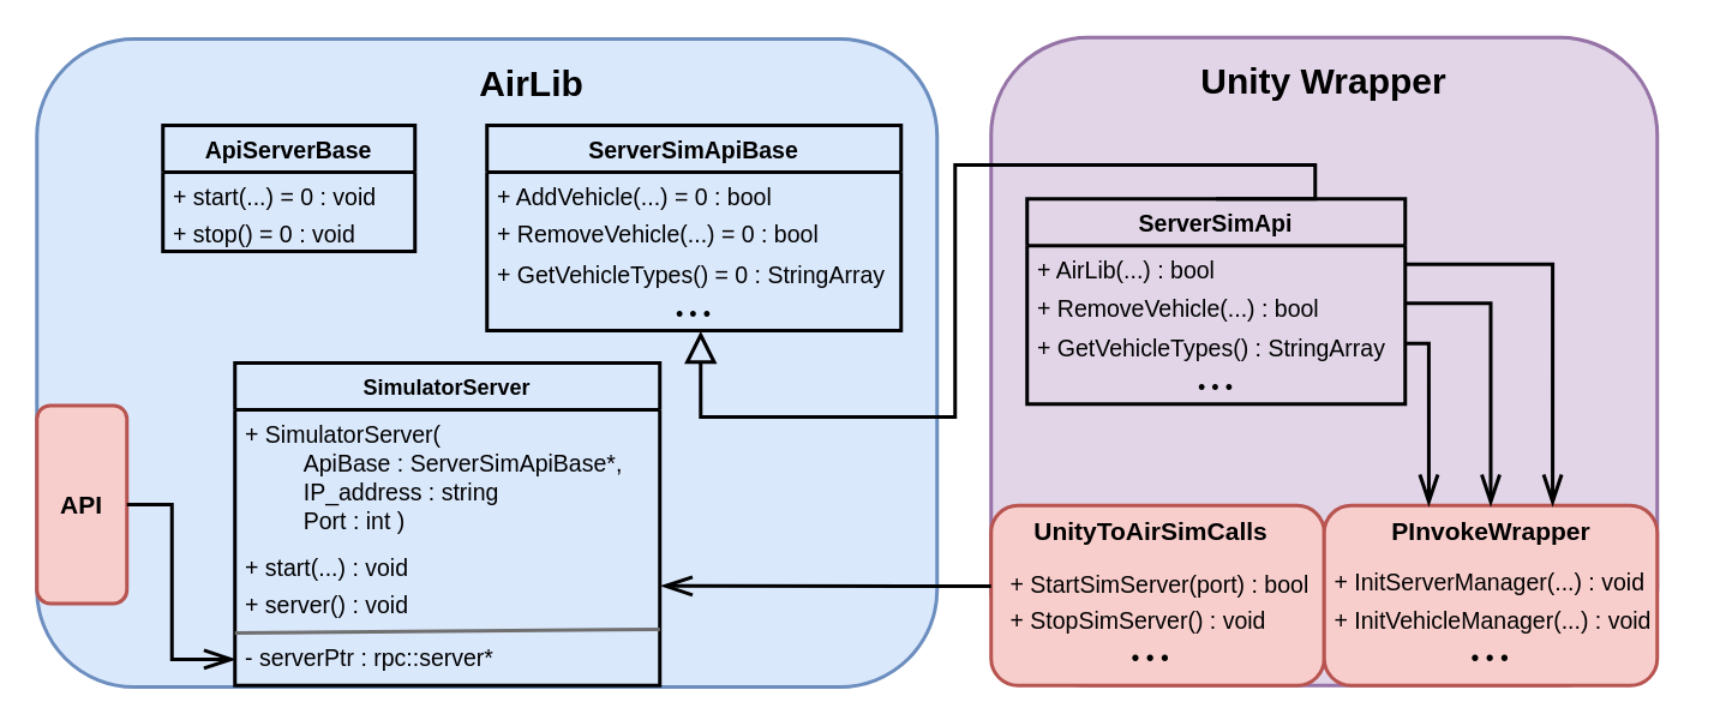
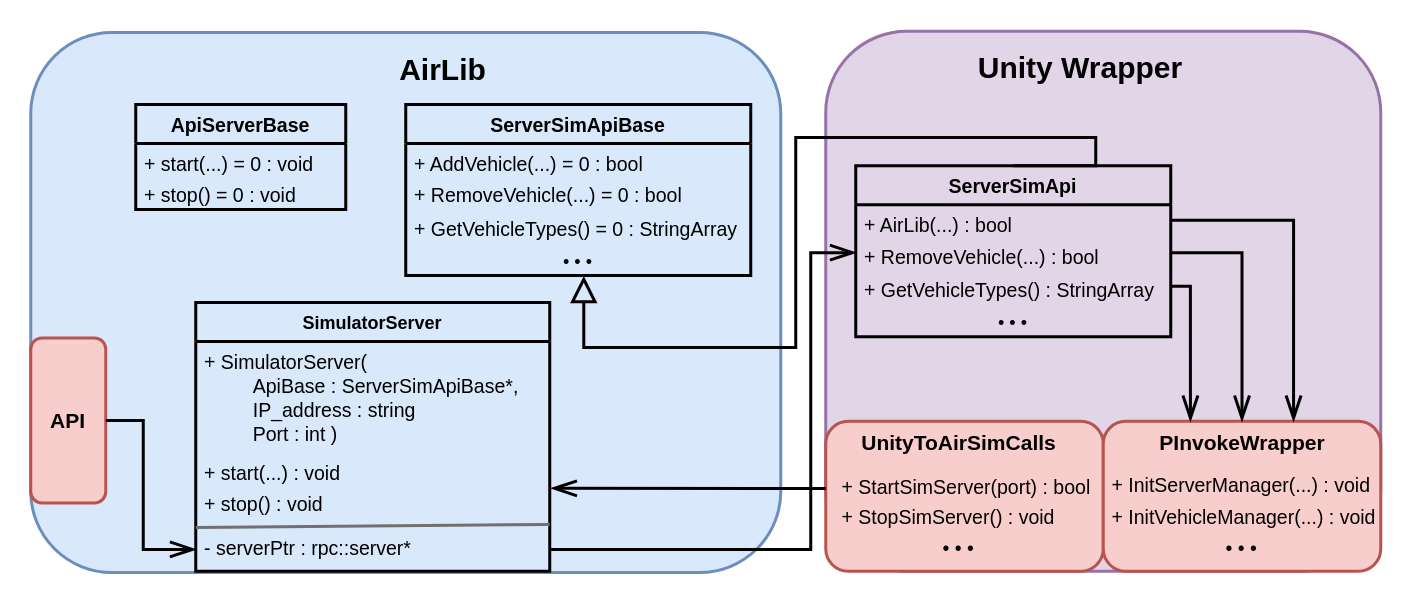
  <mxCell id="0" />
  <mxCell id="1" parent="0" />
  <mxCell id="2" value="" style="rounded=1;whiteSpace=wrap;html=1;fillColor=#e1d5e7;strokeColor=#9673a6;strokeWidth=2;" parent="1" vertex="1"><mxGeometry x="550" y="20.2" width="370" height="360" as="geometry" /></mxCell>
- <mxCell id="3" value="&lt;font style=&quot;font-size: 20px&quot;&gt;&lt;b&gt;Unity Wrapper&lt;/b&gt;&lt;/font&gt;" style="text;html=1;strokeColor=none;fillColor=none;align=center;verticalAlign=middle;whiteSpace=wrap;rounded=0;strokeWidth=2;" parent="1" vertex="1"><mxGeometry x="640" y="36.2" width="190" height="16" as="geometry" /></mxCell>
+ <mxCell id="3" value="&lt;font style=&quot;font-size: 20px&quot;&gt;&lt;b&gt;Unity Wrapper&lt;/b&gt;&lt;/font&gt;" style="text;html=1;strokeColor=none;fillColor=none;align=center;verticalAlign=middle;whiteSpace=wrap;rounded=0;strokeWidth=2;" parent="1" vertex="1"><mxGeometry x="625" y="36.2" width="190" height="16" as="geometry" /></mxCell>
  <mxCell id="4" value="ServerSimApi" style="swimlane;fontStyle=1;childLayout=stackLayout;horizontal=1;startSize=26;fillColor=none;horizontalStack=0;resizeParent=1;resizeParentMax=0;resizeLast=0;collapsible=1;marginBottom=0;fontSize=13;strokeWidth=2;" parent="1" vertex="1"><mxGeometry x="570" y="109.8" width="210" height="114.0" as="geometry"><mxRectangle x="220" y="60" width="130" height="26" as="alternateBounds" /></mxGeometry></mxCell>
  <mxCell id="5" value="+ AirLib(...) : bool" style="text;strokeColor=none;fillColor=none;align=left;verticalAlign=top;spacingLeft=4;spacingRight=4;overflow=hidden;rotatable=0;points=[[0,0.5],[1,0.5]];portConstraint=eastwest;fontSize=13;strokeWidth=2;" parent="4" vertex="1"><mxGeometry y="26" width="210" height="20.8" as="geometry" /></mxCell>
  <mxCell id="6" value="+ RemoveVehicle(...) : bool" style="text;strokeColor=none;fillColor=none;align=left;verticalAlign=top;spacingLeft=4;spacingRight=4;overflow=hidden;rotatable=0;points=[[0,0.5],[1,0.5]];portConstraint=eastwest;fontSize=13;strokeWidth=2;" parent="4" vertex="1"><mxGeometry y="46.8" width="210" height="22.4" as="geometry" /></mxCell>
  <mxCell id="7" value="+ GetVehicleTypes() : StringArray" style="text;strokeColor=none;fillColor=none;align=left;verticalAlign=top;spacingLeft=4;spacingRight=4;overflow=hidden;rotatable=0;points=[[0,0.5],[1,0.5]];portConstraint=eastwest;fontSize=13;strokeWidth=2;" parent="4" vertex="1"><mxGeometry y="69.2" width="210" height="22.4" as="geometry" /></mxCell>
  <mxCell id="8" value="• • •" style="text;strokeColor=none;fillColor=none;align=center;verticalAlign=top;spacingLeft=4;spacingRight=4;overflow=hidden;rotatable=0;points=[[0,0.5],[1,0.5]];portConstraint=eastwest;fontSize=12;strokeWidth=2;" parent="4" vertex="1"><mxGeometry y="91.6" width="210" height="22.4" as="geometry" /></mxCell>
  <mxCell id="9" value="" style="rounded=1;whiteSpace=wrap;html=1;align=left;fillColor=#f8cecc;strokeColor=#b85450;strokeWidth=2;" parent="1" vertex="1"><mxGeometry x="550" y="280.2" width="185" height="100" as="geometry" /></mxCell>
  <mxCell id="10" value="&lt;b&gt;UnityToAirSimCalls&lt;/b&gt;" style="text;html=1;strokeColor=none;fillColor=none;align=center;verticalAlign=middle;whiteSpace=wrap;rounded=0;fontSize=14;strokeWidth=2;" parent="1" vertex="1"><mxGeometry x="570" y="280.2" width="137.5" height="30" as="geometry" /></mxCell>
  <mxCell id="11" value="" style="rounded=1;whiteSpace=wrap;html=1;align=left;fillColor=#f8cecc;strokeColor=#b85450;strokeWidth=2;" parent="1" vertex="1"><mxGeometry x="735" y="280.2" width="185" height="100" as="geometry" /></mxCell>
  <mxCell id="12" value="&lt;b&gt;PInvokeWrapper&lt;/b&gt;" style="text;html=1;strokeColor=none;fillColor=none;align=center;verticalAlign=middle;whiteSpace=wrap;rounded=0;fontSize=14;strokeWidth=2;" parent="1" vertex="1"><mxGeometry x="758.75" y="280.2" width="137.5" height="30" as="geometry" /></mxCell>
  <mxCell id="13" value="" style="rounded=1;whiteSpace=wrap;html=1;fillColor=#dae8fc;strokeColor=#6c8ebf;strokeWidth=2;" parent="1" vertex="1"><mxGeometry x="20" y="21" width="500" height="360" as="geometry" /></mxCell>
  <mxCell id="14" value="&lt;font style=&quot;font-size: 20px&quot;&gt;&lt;b&gt;AirLib&lt;/b&gt;&lt;/font&gt;" style="text;html=1;strokeColor=none;fillColor=none;align=center;verticalAlign=middle;whiteSpace=wrap;rounded=0;strokeWidth=2;" parent="1" vertex="1"><mxGeometry x="200" y="37" width="190" height="16" as="geometry" /></mxCell>
  <mxCell id="15" value="ApiServerBase" style="swimlane;fontStyle=1;childLayout=stackLayout;horizontal=1;startSize=26;fillColor=none;horizontalStack=0;resizeParent=1;resizeParentMax=0;resizeLast=0;collapsible=1;marginBottom=0;fontSize=13;strokeWidth=2;" parent="1" vertex="1"><mxGeometry x="90" y="69" width="140" height="70" as="geometry" /></mxCell>
  <mxCell id="16" value="+ start(...) = 0 : void " style="text;strokeColor=none;fillColor=none;align=left;verticalAlign=top;spacingLeft=4;spacingRight=4;overflow=hidden;rotatable=0;points=[[0,0.5],[1,0.5]];portConstraint=eastwest;fontSize=13;strokeWidth=2;" parent="15" vertex="1"><mxGeometry y="26" width="140" height="20.8" as="geometry" /></mxCell>
  <mxCell id="17" value="+ stop() = 0 : void" style="text;strokeColor=none;fillColor=none;align=left;verticalAlign=top;spacingLeft=4;spacingRight=4;overflow=hidden;rotatable=0;points=[[0,0.5],[1,0.5]];portConstraint=eastwest;fontSize=13;strokeWidth=2;" parent="15" vertex="1"><mxGeometry y="46.8" width="140" height="23.2" as="geometry" /></mxCell>
  <mxCell id="18" value="ServerSimApiBase" style="swimlane;fontStyle=1;childLayout=stackLayout;horizontal=1;startSize=26;fillColor=none;horizontalStack=0;resizeParent=1;resizeParentMax=0;resizeLast=0;collapsible=1;marginBottom=0;fontSize=13;strokeWidth=2;" parent="1" vertex="1"><mxGeometry x="270" y="69" width="230" height="114.0" as="geometry"><mxRectangle x="220" y="60" width="130" height="26" as="alternateBounds" /></mxGeometry></mxCell>
  <mxCell id="19" value="+ AddVehicle(...) = 0 : bool" style="text;strokeColor=none;fillColor=none;align=left;verticalAlign=top;spacingLeft=4;spacingRight=4;overflow=hidden;rotatable=0;points=[[0,0.5],[1,0.5]];portConstraint=eastwest;fontSize=13;strokeWidth=2;" parent="18" vertex="1"><mxGeometry y="26" width="230" height="20.8" as="geometry" /></mxCell>
  <mxCell id="20" value="+ RemoveVehicle(...) = 0 : bool" style="text;strokeColor=none;fillColor=none;align=left;verticalAlign=top;spacingLeft=4;spacingRight=4;overflow=hidden;rotatable=0;points=[[0,0.5],[1,0.5]];portConstraint=eastwest;fontSize=13;strokeWidth=2;" parent="18" vertex="1"><mxGeometry y="46.8" width="230" height="22.4" as="geometry" /></mxCell>
  <mxCell id="21" value="+ GetVehicleTypes() = 0 : StringArray" style="text;strokeColor=none;fillColor=none;align=left;verticalAlign=top;spacingLeft=4;spacingRight=4;overflow=hidden;rotatable=0;points=[[0,0.5],[1,0.5]];portConstraint=eastwest;fontSize=13;strokeWidth=2;" parent="18" vertex="1"><mxGeometry y="69.2" width="230" height="22.4" as="geometry" /></mxCell>
  <mxCell id="22" value="• • •" style="text;strokeColor=none;fillColor=none;align=center;verticalAlign=top;spacingLeft=4;spacingRight=4;overflow=hidden;rotatable=0;points=[[0,0.5],[1,0.5]];portConstraint=eastwest;fontSize=12;fontStyle=0;strokeWidth=2;" parent="18" vertex="1"><mxGeometry y="91.6" width="230" height="22.4" as="geometry" /></mxCell>
  <mxCell id="23" style="edgeStyle=orthogonalEdgeStyle;rounded=0;orthogonalLoop=1;jettySize=auto;html=1;exitX=1;exitY=0.5;exitDx=0;exitDy=0;entryX=0.75;entryY=0;entryDx=0;entryDy=0;fontSize=14;endArrow=openThin;endFill=0;endSize=13;strokeWidth=2;" parent="1" source="5" target="12" edge="1"><mxGeometry relative="1" as="geometry" /></mxCell>
  <mxCell id="24" style="edgeStyle=orthogonalEdgeStyle;rounded=0;orthogonalLoop=1;jettySize=auto;html=1;exitX=1;exitY=0.5;exitDx=0;exitDy=0;entryX=0.5;entryY=0;entryDx=0;entryDy=0;fontSize=14;endArrow=openThin;endFill=0;endSize=13;strokeWidth=2;" parent="1" source="6" target="12" edge="1"><mxGeometry relative="1" as="geometry" /></mxCell>
  <mxCell id="25" style="edgeStyle=orthogonalEdgeStyle;rounded=0;orthogonalLoop=1;jettySize=auto;html=1;exitX=1;exitY=0.5;exitDx=0;exitDy=0;entryX=0.25;entryY=0;entryDx=0;entryDy=0;fontSize=14;endArrow=openThin;endFill=0;endSize=13;strokeWidth=2;" parent="1" source="7" target="12" edge="1"><mxGeometry relative="1" as="geometry"><Array as="points"><mxPoint x="793" y="190" /></Array></mxGeometry></mxCell>
  <mxCell id="26" style="edgeStyle=orthogonalEdgeStyle;rounded=0;orthogonalLoop=1;jettySize=auto;html=1;entryX=0.516;entryY=1.012;entryDx=0;entryDy=0;endArrow=block;endFill=0;strokeWidth=2;endSize=13;entryPerimeter=0;exitX=0.5;exitY=0;exitDx=0;exitDy=0;" parent="1" source="4" target="22" edge="1"><mxGeometry relative="1" as="geometry"><mxPoint x="690" y="111" as="sourcePoint" /><mxPoint x="154" y="209" as="targetPoint" /><Array as="points"><mxPoint x="730" y="110" /><mxPoint x="730" y="91" /><mxPoint x="530" y="91" /><mxPoint x="530" y="231" /><mxPoint x="389" y="231" /><mxPoint x="389" y="183" /></Array></mxGeometry></mxCell>
+ <mxCell id="27" style="edgeStyle=orthogonalEdgeStyle;rounded=0;orthogonalLoop=1;jettySize=auto;html=1;endArrow=openThin;endFill=0;endSize=13;strokeWidth=2;exitX=1;exitY=0.5;exitDx=0;exitDy=0;entryX=0;entryY=0.5;entryDx=0;entryDy=0;" parent="1" source="43" target="6" edge="1"><mxGeometry relative="1" as="geometry"><mxPoint x="630" y="161" as="targetPoint" /><Array as="points"><mxPoint x="540" y="366" /><mxPoint x="540" y="168" /></Array><mxPoint x="302" y="256" as="sourcePoint" /></mxGeometry></mxCell>
  <mxCell id="28" style="edgeStyle=orthogonalEdgeStyle;rounded=0;orthogonalLoop=1;jettySize=auto;html=1;fontSize=14;endArrow=openThin;endFill=0;endSize=13;strokeWidth=2;entryX=1.004;entryY=0.106;entryDx=0;entryDy=0;entryPerimeter=0;" parent="1" target="42" edge="1"><mxGeometry relative="1" as="geometry"><mxPoint x="310" y="305" as="targetPoint" /><Array as="points"><mxPoint x="550" y="325" /></Array><mxPoint x="550" y="325" as="sourcePoint" /></mxGeometry></mxCell>
  <mxCell id="29" value="+ StartSimServer(port) : bool" style="text;strokeColor=none;fillColor=none;align=left;verticalAlign=top;spacingLeft=4;spacingRight=4;overflow=hidden;rotatable=0;points=[[0,0.5],[1,0.5]];portConstraint=eastwest;fontSize=13;strokeWidth=2;" parent="1" vertex="1"><mxGeometry x="555" y="310.2" width="180" height="26" as="geometry" /></mxCell>
  <mxCell id="30" value="+ StopSimServer() : void" style="text;strokeColor=none;fillColor=none;align=left;verticalAlign=top;spacingLeft=4;spacingRight=4;overflow=hidden;rotatable=0;points=[[0,0.5],[1,0.5]];portConstraint=eastwest;fontSize=13;strokeWidth=2;" parent="1" vertex="1"><mxGeometry x="555" y="330.2" width="170" height="26" as="geometry" /></mxCell>
  <mxCell id="31" value="• • •" style="text;strokeColor=none;fillColor=none;align=center;verticalAlign=top;spacingLeft=4;spacingRight=4;overflow=hidden;rotatable=0;points=[[0,0.5],[1,0.5]];portConstraint=eastwest;fontSize=13;strokeWidth=2;" parent="1" vertex="1"><mxGeometry x="553.75" y="351" width="170" height="29.2" as="geometry" /></mxCell>
  <mxCell id="32" value="+ InitVehicleManager(...) : void" style="text;strokeColor=none;fillColor=none;align=left;verticalAlign=top;spacingLeft=4;spacingRight=4;overflow=hidden;rotatable=0;points=[[0,0.5],[1,0.5]];portConstraint=eastwest;fontSize=13;strokeWidth=2;" parent="1" vertex="1"><mxGeometry x="735" y="330.2" width="195" height="26" as="geometry" /></mxCell>
  <mxCell id="33" value="+ InitServerManager(...) : void" style="text;strokeColor=none;fillColor=none;align=left;verticalAlign=top;spacingLeft=4;spacingRight=4;overflow=hidden;rotatable=0;points=[[0,0.5],[1,0.5]];portConstraint=eastwest;fontSize=13;strokeWidth=2;" parent="1" vertex="1"><mxGeometry x="735" y="308.6" width="185" height="26" as="geometry" /></mxCell>
  <mxCell id="34" value="• • •" style="text;strokeColor=none;fillColor=none;align=center;verticalAlign=top;spacingLeft=4;spacingRight=4;overflow=hidden;rotatable=0;points=[[0,0.5],[1,0.5]];portConstraint=eastwest;fontSize=13;strokeWidth=2;" parent="1" vertex="1"><mxGeometry x="742.5" y="351" width="170" height="29.2" as="geometry" /></mxCell>
  <mxCell id="35" value="" style="rounded=1;whiteSpace=wrap;html=1;fillColor=#f8cecc;strokeColor=#b85450;strokeWidth=2;" vertex="1" parent="1"><mxGeometry x="20" y="224.6" width="50" height="110" as="geometry" /></mxCell>
  <mxCell id="36" style="edgeStyle=orthogonalEdgeStyle;rounded=0;orthogonalLoop=1;jettySize=auto;html=1;endArrow=openThin;endFill=0;endSize=13;strokeWidth=2;exitX=1;exitY=0.5;exitDx=0;exitDy=0;entryX=0;entryY=0.5;entryDx=0;entryDy=0;" edge="1" parent="1" source="35" target="43"><mxGeometry relative="1" as="geometry"><mxPoint x="80" y="255" as="targetPoint" /><Array as="points" /><mxPoint x="376" y="266" as="sourcePoint" /></mxGeometry></mxCell>
  <mxCell id="37" value="&lt;b&gt;API&lt;/b&gt;" style="text;html=1;strokeColor=none;fillColor=none;align=center;verticalAlign=middle;whiteSpace=wrap;rounded=0;fontSize=14;strokeWidth=2;" vertex="1" parent="1"><mxGeometry x="28.13" y="264.6" width="33.75" height="30" as="geometry" /></mxCell>
  <mxCell id="38" value="SimulatorServer" style="swimlane;fontStyle=1;childLayout=stackLayout;horizontal=1;startSize=26;fillColor=none;horizontalStack=0;resizeParent=1;resizeParentMax=0;resizeLast=0;collapsible=1;marginBottom=0;strokeWidth=2;" parent="1" vertex="1"><mxGeometry x="130" y="201" width="236" height="179.2" as="geometry" /></mxCell>
  <mxCell id="39" value="" style="endArrow=none;html=1;exitX=0.004;exitY=-0.034;exitDx=0;exitDy=0;exitPerimeter=0;entryX=1;entryY=-0.068;entryDx=0;entryDy=0;entryPerimeter=0;fontSize=5;fontColor=#8A8A8A;strokeColor=#707070;rounded=0;strokeWidth=2;" edge="1" parent="38" target="43"><mxGeometry width="50" height="50" relative="1" as="geometry"><mxPoint x="0.004" y="149.997" as="sourcePoint" /><mxPoint x="236.948" y="147.982" as="targetPoint" /></mxGeometry></mxCell>
  <mxCell id="40" value="+ SimulatorServer(&#10;         ApiBase : ServerSimApiBase*,&#10;         IP_address : string&#10;         Port : int )" style="text;strokeColor=none;fillColor=none;align=left;verticalAlign=top;spacingLeft=4;spacingRight=4;overflow=hidden;rotatable=0;points=[[0,0.5],[1,0.5]];portConstraint=eastwest;fontSize=13;strokeWidth=2;" parent="38" vertex="1"><mxGeometry y="26" width="236" height="74" as="geometry" /></mxCell>
  <mxCell id="41" value="+ start(...) : void " style="text;strokeColor=none;fillColor=none;align=left;verticalAlign=top;spacingLeft=4;spacingRight=4;overflow=hidden;rotatable=0;points=[[0,0.5],[1,0.5]];portConstraint=eastwest;fontSize=13;strokeWidth=2;" parent="38" vertex="1"><mxGeometry y="100" width="236" height="20.8" as="geometry" /></mxCell>
- <mxCell id="42" value="+ server() : void" style="text;strokeColor=none;fillColor=none;align=left;verticalAlign=top;spacingLeft=4;spacingRight=4;overflow=hidden;rotatable=0;points=[[0,0.5],[1,0.5]];portConstraint=eastwest;fontSize=13;strokeWidth=2;" parent="38" vertex="1"><mxGeometry y="120.8" width="236" height="29.2" as="geometry" /></mxCell>
+ <mxCell id="42" value="+ stop() : void" style="text;strokeColor=none;fillColor=none;align=left;verticalAlign=top;spacingLeft=4;spacingRight=4;overflow=hidden;rotatable=0;points=[[0,0.5],[1,0.5]];portConstraint=eastwest;fontSize=13;strokeWidth=2;" parent="38" vertex="1"><mxGeometry y="120.8" width="236" height="29.2" as="geometry" /></mxCell>
  <mxCell id="43" value="- serverPtr : rpc::server*" style="text;strokeColor=none;fillColor=none;align=left;verticalAlign=top;spacingLeft=4;spacingRight=4;overflow=hidden;rotatable=0;points=[[0,0.5],[1,0.5]];portConstraint=eastwest;fontSize=13;strokeWidth=2;" vertex="1" parent="38"><mxGeometry y="150" width="236" height="29.2" as="geometry" /></mxCell>
